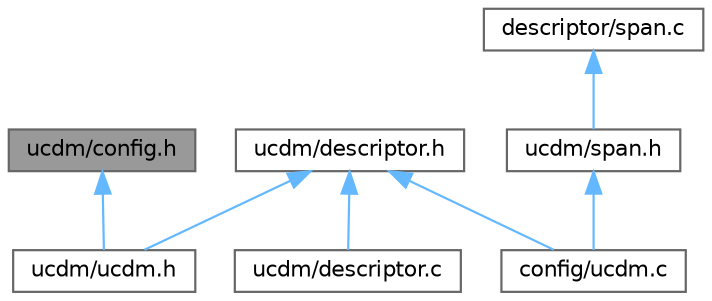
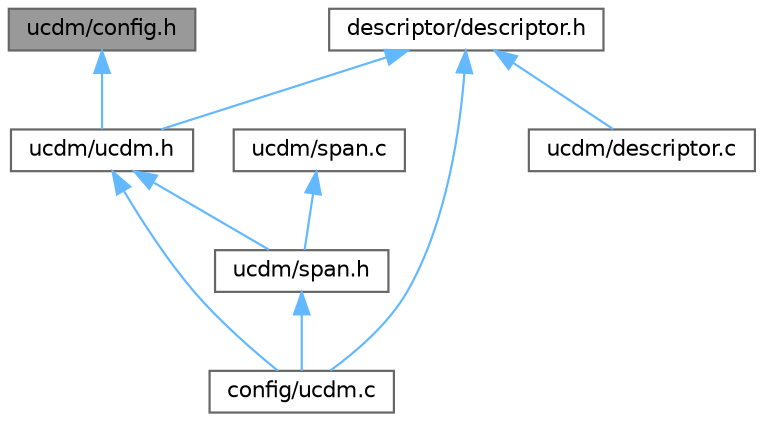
  digraph {
    node [color=grey40 fillcolor=white fontname=Helvetica fontsize=10 shape=box style=filled]
    edge [color=steelblue1 dir=back fontname=Helvetica fontsize=10 labelfontname=Helvetica labelfontsize=10 style=solid]
    n1 [color=gray40 fillcolor=grey60 fontcolor=black height=0.2 label="ucdm/config.h" width=0.4]
    n2 [height=0.2 label="ucdm/ucdm.h" width=0.4]
    n3 [height=0.2 label="config/ucdm.c" width=0.4]
    n4 [height=0.2 label="ucdm/span.h" width=0.4]
-   n5 [height=0.2 label="ucdm/descriptor.h" width=0.4]
+   n5 [height=0.2 label="descriptor/descriptor.h" width=0.4]
    n6 [height=0.2 label="ucdm/descriptor.c" width=0.4]
-   n7 [height=0.2 label="descriptor/span.c" width=0.4]
+   n7 [height=0.2 label="ucdm/span.c" width=0.4]
    n1 -> n2
+   n2 -> n3
+   n2 -> n4
    n4 -> n3
    n5 -> n2
    n5 -> n3
    n5 -> n6
    n7 -> n4
  }
